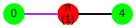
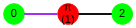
  graph {
    rankdir=LR
    node [color=green fixedsize=true fontname=Arial fontsize=12 shape=circle style=filled]
    edge [penwidth=2.0]
    n1 [height=0.3 label=0 width=0.3]
    n2 [color=red height=0.3 label="π\n(1)" width=0.3]
-   n3 [height=0.3 label=4 width=0.3]
+   n3 [height=0.3 label=2 width=0.3]
    n1 -- n2 [color=purple]
    n2 -- n3 [color=black]
  }
